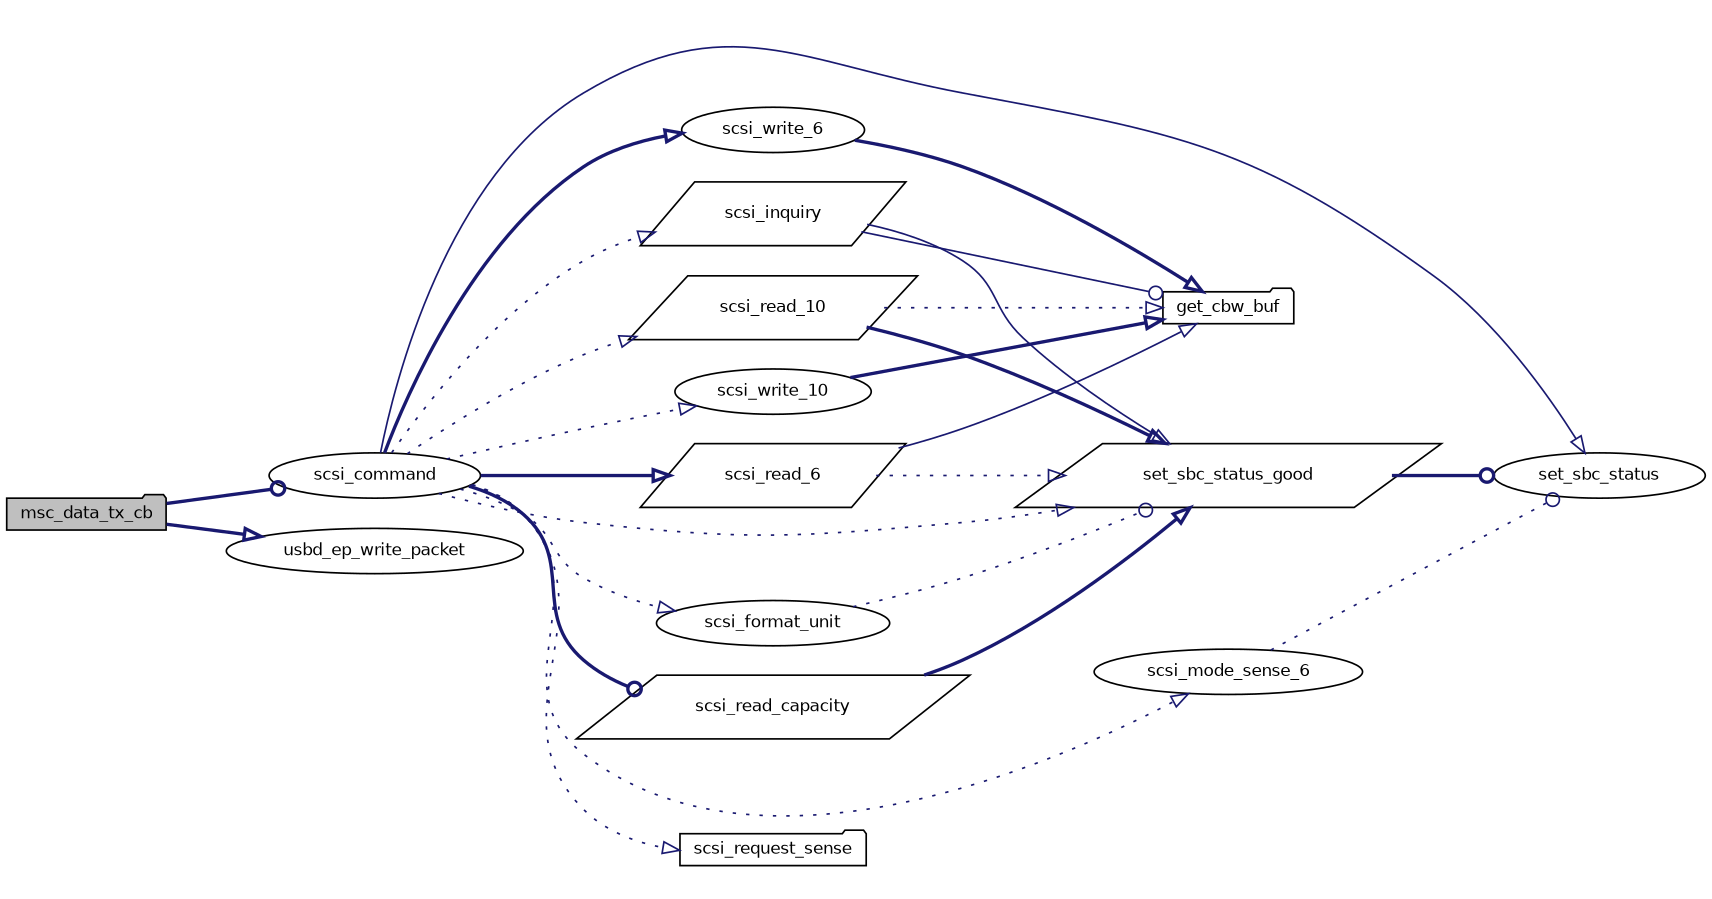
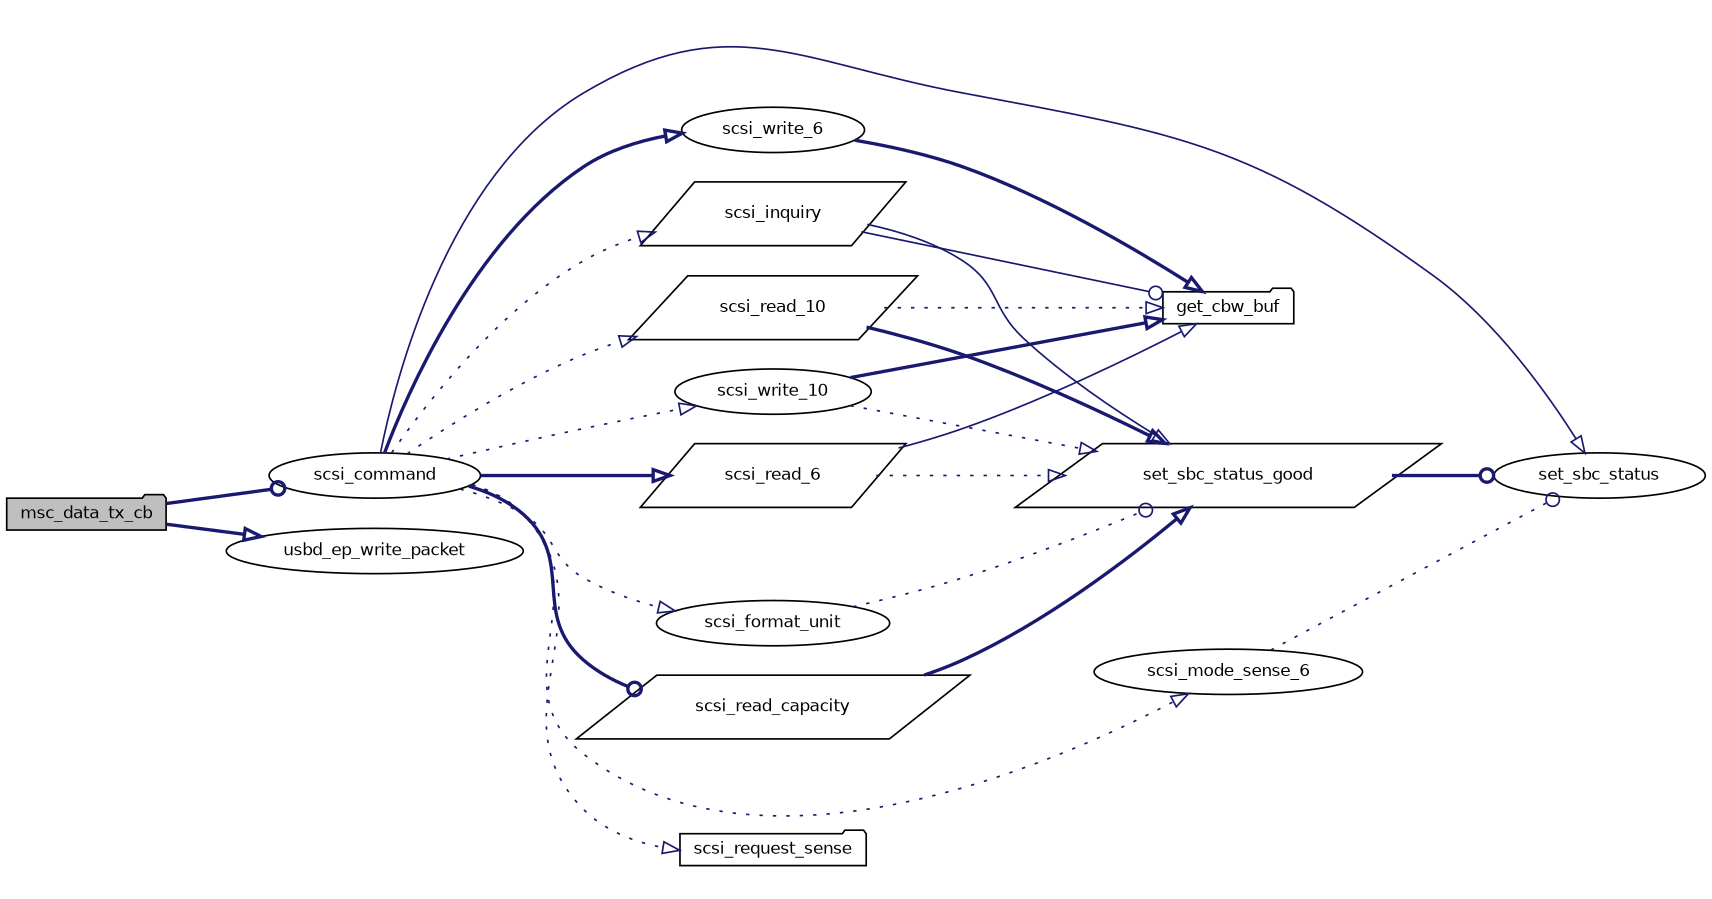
  digraph {
    rankdir=LR
    node [color=black fillcolor=white fontname=Helvetica fontsize=10 shape=ellipse style=filled]
    edge [arrowhead=onormal color=midnightblue fontname=Helvetica fontsize=10 labelfontname=Helvetica labelfontsize=10 style=dotted]
    n1 [fillcolor=grey75 fontcolor=black height=0.2 label=msc_data_tx_cb shape=folder width=0.4]
    n2 [height=0.2 label=scsi_command width=0.4]
    n3 [height=0.2 label=usbd_ep_write_packet width=0.4]
    n4 [height=0.2 label=set_sbc_status_good shape=parallelogram width=0.4]
    n5 [height=0.2 label=set_sbc_status width=0.4]
    n6 [height=0.2 label=scsi_format_unit width=0.4]
    n7 [height=0.2 label=scsi_request_sense shape=folder width=0.4]
    n8 [height=0.2 label=scsi_mode_sense_6 width=0.4]
    n9 [height=0.2 label=scsi_read_6 shape=parallelogram width=0.4]
    n10 [height=0.2 label=scsi_inquiry shape=parallelogram width=0.4]
    n11 [height=0.2 label=scsi_read_capacity shape=parallelogram width=0.4]
    n12 [height=0.2 label=scsi_read_10 shape=parallelogram width=0.4]
    n13 [height=0.2 label=scsi_write_6 width=0.4]
    n14 [height=0.2 label=scsi_write_10 width=0.4]
    n15 [height=0.2 label=get_cbw_buf shape=folder width=0.4]
    n1 -> n2 [arrowhead=odot style=bold]
    n1 -> n3 [style=bold]
-   n2 -> n4
+   n14 -> n4
    n2 -> n5 [style=solid]
    n2 -> n6
    n2 -> n7
    n2 -> n8
    n2 -> n9 [style=bold]
    n2 -> n10
    n2 -> n11 [arrowhead=odot style=bold]
    n2 -> n12
    n2 -> n13 [style=bold]
    n2 -> n14
    n4 -> n5 [arrowhead=odot style=bold]
    n6 -> n4 [arrowhead=odot]
    n8 -> n5 [arrowhead=odot]
    n9 -> n4
    n9 -> n15 [style=solid]
    n10 -> n4 [style=solid]
    n10 -> n15 [arrowhead=odot style=solid]
    n11 -> n4 [style=bold]
    n12 -> n4 [style=bold]
    n12 -> n15
    n13 -> n15 [style=bold]
    n14 -> n15 [style=bold]
  }
